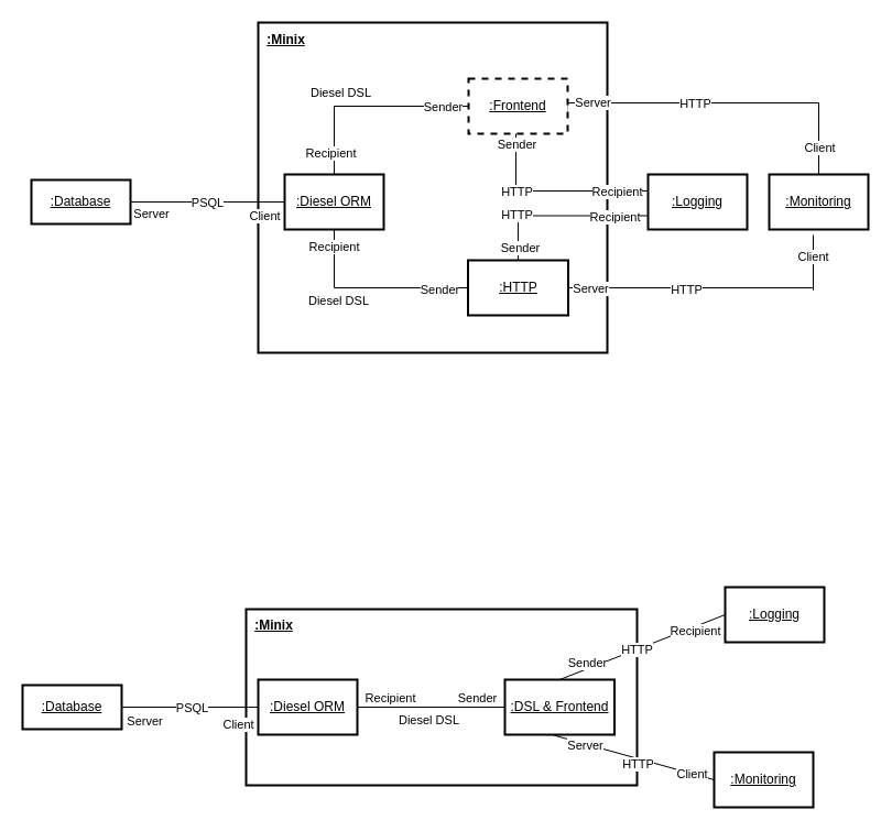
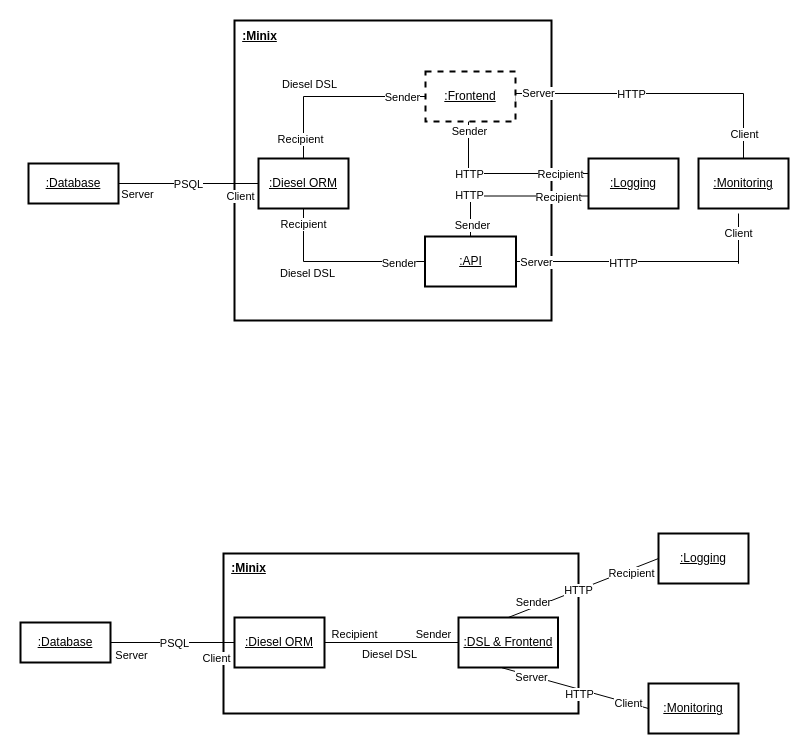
  <mxCell id="0" />
  <mxCell id="1" parent="0" />
  <mxCell id="2" value="" style="rounded=0;whiteSpace=wrap;html=1;fillColor=none;fontStyle=1;strokeWidth=2;" vertex="1" parent="1"><mxGeometry x="234" y="20" width="317" height="300" as="geometry" /></mxCell>
  <mxCell id="3" style="rounded=0;orthogonalLoop=1;jettySize=auto;html=1;endArrow=none;endFill=0;entryX=0;entryY=0.5;entryDx=0;entryDy=0;exitX=1;exitY=0.5;exitDx=0;exitDy=0;" edge="1" parent="1" source="7" target="37"><mxGeometry relative="1" as="geometry"><mxPoint x="98" y="203" as="sourcePoint" /><mxPoint x="161" y="276" as="targetPoint" /></mxGeometry></mxCell>
  <mxCell id="4" value="&lt;div&gt;Client&lt;/div&gt;" style="edgeLabel;html=1;align=center;verticalAlign=middle;resizable=0;points=[];" connectable="0" vertex="1" parent="3"><mxGeometry x="0.57" y="2" relative="1" as="geometry"><mxPoint x="11" y="14" as="offset" /></mxGeometry></mxCell>
  <mxCell id="5" value="Server" style="edgeLabel;html=1;align=center;verticalAlign=middle;resizable=0;points=[];" connectable="0" vertex="1" parent="3"><mxGeometry x="-0.661" y="1" relative="1" as="geometry"><mxPoint x="-6" y="11" as="offset" /></mxGeometry></mxCell>
  <mxCell id="6" value="PSQL" style="edgeLabel;html=1;align=center;verticalAlign=middle;resizable=0;points=[];" connectable="0" vertex="1" parent="3"><mxGeometry x="-0.183" y="-1" relative="1" as="geometry"><mxPoint x="12" y="-1" as="offset" /></mxGeometry></mxCell>
  <mxCell id="7" value="&lt;u&gt;:Database&lt;/u&gt;" style="rounded=0;whiteSpace=wrap;html=1;strokeWidth=2;" vertex="1" parent="1"><mxGeometry x="28" y="163" width="90" height="40" as="geometry" /></mxCell>
  <mxCell id="8" value="" style="rounded=0;orthogonalLoop=1;jettySize=auto;html=1;endArrow=none;endFill=0;exitX=0.5;exitY=1;exitDx=0;exitDy=0;entryX=0.002;entryY=0.326;entryDx=0;entryDy=0;edgeStyle=orthogonalEdgeStyle;entryPerimeter=0;" edge="1" parent="1" source="20" target="34"><mxGeometry x="0.001" relative="1" as="geometry"><Array as="points"><mxPoint x="468" y="173" /><mxPoint x="588" y="173" /></Array><mxPoint as="offset" /></mxGeometry></mxCell>
  <mxCell id="9" value="Sender" style="edgeLabel;html=1;align=center;verticalAlign=middle;resizable=0;points=[];" connectable="0" vertex="1" parent="8"><mxGeometry x="-0.919" y="1" relative="1" as="geometry"><mxPoint x="-1" y="4" as="offset" /></mxGeometry></mxCell>
  <mxCell id="10" value="Recipient" style="edgeLabel;html=1;align=center;verticalAlign=middle;resizable=0;points=[];" connectable="0" vertex="1" parent="8"><mxGeometry x="0.891" y="1" relative="1" as="geometry"><mxPoint x="-21" y="1" as="offset" /></mxGeometry></mxCell>
  <mxCell id="11" value="HTTP" style="edgeLabel;html=1;align=center;verticalAlign=middle;resizable=0;points=[];" connectable="0" vertex="1" parent="8"><mxGeometry x="-0.093" y="-1" relative="1" as="geometry"><mxPoint x="-26" y="-1" as="offset" /></mxGeometry></mxCell>
  <mxCell id="12" style="rounded=0;orthogonalLoop=1;jettySize=auto;html=1;endArrow=none;endFill=0;exitX=0.996;exitY=0.586;exitDx=0;exitDy=0;entryX=0.5;entryY=0;entryDx=0;entryDy=0;edgeStyle=orthogonalEdgeStyle;exitPerimeter=0;" edge="1" parent="1" source="20" target="35"><mxGeometry relative="1" as="geometry"><mxPoint x="528" y="93" as="sourcePoint" /><mxPoint x="858" y="169" as="targetPoint" /><Array as="points"><mxPoint x="514" y="93" /><mxPoint x="743" y="93" /></Array></mxGeometry></mxCell>
  <mxCell id="13" value="Server" style="edgeLabel;html=1;align=center;verticalAlign=middle;resizable=0;points=[];" connectable="0" vertex="1" parent="12"><mxGeometry x="-0.68" y="1" relative="1" as="geometry"><mxPoint x="-18" as="offset" /></mxGeometry></mxCell>
  <mxCell id="14" value="Client" style="edgeLabel;html=1;align=center;verticalAlign=middle;resizable=0;points=[];" connectable="0" vertex="1" parent="12"><mxGeometry x="0.838" relative="1" as="geometry"><mxPoint as="offset" /></mxGeometry></mxCell>
  <mxCell id="15" value="HTTP" style="edgeLabel;html=1;align=center;verticalAlign=middle;resizable=0;points=[];" connectable="0" vertex="1" parent="12"><mxGeometry x="-0.179" relative="1" as="geometry"><mxPoint as="offset" /></mxGeometry></mxCell>
  <mxCell id="16" style="edgeStyle=orthogonalEdgeStyle;rounded=0;orthogonalLoop=1;jettySize=auto;html=1;entryX=0.5;entryY=0;entryDx=0;entryDy=0;endArrow=none;endFill=0;" edge="1" parent="1" source="20" target="37"><mxGeometry relative="1" as="geometry" /></mxCell>
  <mxCell id="17" value="Sender" style="edgeLabel;html=1;align=center;verticalAlign=middle;resizable=0;points=[];" connectable="0" vertex="1" parent="16"><mxGeometry x="-0.768" relative="1" as="geometry"><mxPoint x="-3" as="offset" /></mxGeometry></mxCell>
  <mxCell id="18" value="Recipient" style="edgeLabel;html=1;align=center;verticalAlign=middle;resizable=0;points=[];" connectable="0" vertex="1" parent="16"><mxGeometry x="0.732" y="-1" relative="1" as="geometry"><mxPoint x="-3" y="5" as="offset" /></mxGeometry></mxCell>
  <mxCell id="19" value="Diesel DSL" style="edgeLabel;html=1;align=center;verticalAlign=middle;resizable=0;points=[];" connectable="0" vertex="1" parent="16"><mxGeometry x="0.286" relative="1" as="geometry"><mxPoint x="1" y="-13" as="offset" /></mxGeometry></mxCell>
  <mxCell id="20" value="&lt;u&gt;:Frontend&lt;/u&gt;" style="rounded=0;whiteSpace=wrap;html=1;strokeWidth=2;dashed=1;" vertex="1" parent="1"><mxGeometry x="425" y="71" width="90" height="50" as="geometry" /></mxCell>
  <mxCell id="21" style="rounded=0;orthogonalLoop=1;jettySize=auto;html=1;endArrow=none;endFill=0;exitX=1;exitY=0.5;exitDx=0;exitDy=0;edgeStyle=orthogonalEdgeStyle;" edge="1" parent="1" source="33"><mxGeometry relative="1" as="geometry"><mxPoint x="738" y="213" as="targetPoint" /><Array as="points"><mxPoint x="738" y="263" /><mxPoint x="738" y="209" /></Array></mxGeometry></mxCell>
  <mxCell id="22" value="Server" style="edgeLabel;html=1;align=center;verticalAlign=middle;resizable=0;points=[];" connectable="0" vertex="1" parent="21"><mxGeometry x="-0.919" relative="1" as="geometry"><mxPoint x="9" as="offset" /></mxGeometry></mxCell>
  <mxCell id="23" value="Client" style="edgeLabel;html=1;align=center;verticalAlign=middle;resizable=0;points=[];" connectable="0" vertex="1" parent="21"><mxGeometry x="0.684" relative="1" as="geometry"><mxPoint x="-1" y="-24" as="offset" /></mxGeometry></mxCell>
  <mxCell id="24" value="HTTP" style="edgeLabel;html=1;align=center;verticalAlign=middle;resizable=0;points=[];" connectable="0" vertex="1" parent="21"><mxGeometry x="-0.221" y="-1" relative="1" as="geometry"><mxPoint as="offset" /></mxGeometry></mxCell>
  <mxCell id="25" style="rounded=0;orthogonalLoop=1;jettySize=auto;html=1;endArrow=none;endFill=0;exitX=0.5;exitY=0;exitDx=0;exitDy=0;entryX=0;entryY=0.75;entryDx=0;entryDy=0;edgeStyle=orthogonalEdgeStyle;" edge="1" parent="1" source="33" target="34"><mxGeometry relative="1" as="geometry" /></mxCell>
  <mxCell id="26" value="HTTP" style="edgeLabel;html=1;align=center;verticalAlign=middle;resizable=0;points=[];" connectable="0" vertex="1" parent="25"><mxGeometry x="-0.093" y="1" relative="1" as="geometry"><mxPoint x="-33" as="offset" /></mxGeometry></mxCell>
  <mxCell id="27" value="Sender" style="edgeLabel;html=1;align=center;verticalAlign=middle;resizable=0;points=[];" connectable="0" vertex="1" parent="25"><mxGeometry x="-0.811" y="-1" relative="1" as="geometry"><mxPoint y="3" as="offset" /></mxGeometry></mxCell>
  <mxCell id="28" value="Recipient" style="edgeLabel;html=1;align=center;verticalAlign=middle;resizable=0;points=[];" connectable="0" vertex="1" parent="25"><mxGeometry x="0.518" y="-1" relative="1" as="geometry"><mxPoint x="8" as="offset" /></mxGeometry></mxCell>
  <mxCell id="29" style="edgeStyle=orthogonalEdgeStyle;rounded=0;orthogonalLoop=1;jettySize=auto;html=1;endArrow=none;endFill=0;" edge="1" parent="1" source="33" target="37"><mxGeometry relative="1" as="geometry" /></mxCell>
  <mxCell id="30" value="Recipient" style="edgeLabel;html=1;align=center;verticalAlign=middle;resizable=0;points=[];" connectable="0" vertex="1" parent="29"><mxGeometry x="0.734" y="1" relative="1" as="geometry"><mxPoint y="-8" as="offset" /></mxGeometry></mxCell>
  <mxCell id="31" value="Sender" style="edgeLabel;html=1;align=center;verticalAlign=middle;resizable=0;points=[];" connectable="0" vertex="1" parent="29"><mxGeometry x="-0.819" relative="1" as="geometry"><mxPoint x="-10" y="1" as="offset" /></mxGeometry></mxCell>
  <mxCell id="32" value="Diesel DSL" style="edgeLabel;html=1;align=center;verticalAlign=middle;resizable=0;points=[];" connectable="0" vertex="1" parent="29"><mxGeometry x="0.476" y="-1" relative="1" as="geometry"><mxPoint x="2" y="19" as="offset" /></mxGeometry></mxCell>
- <mxCell id="33" value="&lt;u&gt;:HTTP&lt;/u&gt;" style="rounded=0;whiteSpace=wrap;html=1;strokeWidth=2;" vertex="1" parent="1"><mxGeometry x="424.5" y="236" width="91" height="50" as="geometry" /></mxCell>
+ <mxCell id="33" value="&lt;u&gt;:API&lt;/u&gt;" style="rounded=0;whiteSpace=wrap;html=1;strokeWidth=2;" vertex="1" parent="1"><mxGeometry x="424.5" y="236" width="91" height="50" as="geometry" /></mxCell>
  <mxCell id="34" value="&lt;u&gt;:Logging&lt;/u&gt;" style="rounded=0;whiteSpace=wrap;html=1;strokeWidth=2;" vertex="1" parent="1"><mxGeometry x="588" y="158" width="90" height="50" as="geometry" /></mxCell>
  <mxCell id="35" value="&lt;u&gt;:Monitoring&lt;/u&gt;" style="rounded=0;whiteSpace=wrap;html=1;strokeWidth=2;" vertex="1" parent="1"><mxGeometry x="698" y="158" width="90" height="50" as="geometry" /></mxCell>
  <mxCell id="36" value="&lt;u&gt;:Minix&lt;/u&gt;" style="text;html=1;align=center;verticalAlign=middle;resizable=0;points=[];autosize=1;strokeColor=none;fillColor=none;fontStyle=1" vertex="1" parent="1"><mxGeometry x="234" y="21" width="50" height="30" as="geometry" /></mxCell>
  <mxCell id="37" value="&lt;u&gt;:Diesel ORM&lt;br&gt;&lt;/u&gt;" style="rounded=0;whiteSpace=wrap;html=1;strokeWidth=2;" vertex="1" parent="1"><mxGeometry x="258" y="158" width="90" height="50" as="geometry" /></mxCell>
  <mxCell id="38" value="" style="rounded=0;whiteSpace=wrap;html=1;fillColor=none;fontStyle=1;strokeWidth=2;" vertex="1" parent="1"><mxGeometry x="223" y="553" width="355" height="160" as="geometry" /></mxCell>
  <mxCell id="39" style="rounded=0;orthogonalLoop=1;jettySize=auto;html=1;endArrow=none;endFill=0;entryX=0;entryY=0.5;entryDx=0;entryDy=0;exitX=1;exitY=0.5;exitDx=0;exitDy=0;" edge="1" parent="1" source="43" target="60"><mxGeometry relative="1" as="geometry"><mxPoint x="87" y="671" as="sourcePoint" /><mxPoint x="150" y="744" as="targetPoint" /></mxGeometry></mxCell>
  <mxCell id="40" value="&lt;div&gt;Client&lt;/div&gt;" style="edgeLabel;html=1;align=center;verticalAlign=middle;resizable=0;points=[];" connectable="0" vertex="1" parent="39"><mxGeometry x="0.57" y="2" relative="1" as="geometry"><mxPoint x="8" y="17" as="offset" /></mxGeometry></mxCell>
  <mxCell id="41" value="Server" style="edgeLabel;html=1;align=center;verticalAlign=middle;resizable=0;points=[];" connectable="0" vertex="1" parent="39"><mxGeometry x="-0.661" y="1" relative="1" as="geometry"><mxPoint x="-1" y="13" as="offset" /></mxGeometry></mxCell>
  <mxCell id="42" value="PSQL" style="edgeLabel;html=1;align=center;verticalAlign=middle;resizable=0;points=[];" connectable="0" vertex="1" parent="39"><mxGeometry x="-0.183" y="-1" relative="1" as="geometry"><mxPoint x="12" y="-1" as="offset" /></mxGeometry></mxCell>
  <mxCell id="43" value="&lt;u&gt;:Database&lt;/u&gt;" style="rounded=0;whiteSpace=wrap;html=1;strokeWidth=2;" vertex="1" parent="1"><mxGeometry x="20" y="622" width="90" height="40" as="geometry" /></mxCell>
  <mxCell id="44" style="rounded=0;orthogonalLoop=1;jettySize=auto;html=1;endArrow=none;endFill=0;exitX=0.437;exitY=1.005;exitDx=0;exitDy=0;entryX=0;entryY=0.5;entryDx=0;entryDy=0;exitPerimeter=0;" edge="1" parent="1" source="56" target="58"><mxGeometry relative="1" as="geometry"><mxPoint x="727" y="681" as="targetPoint" /></mxGeometry></mxCell>
  <mxCell id="45" value="Server" style="edgeLabel;html=1;align=center;verticalAlign=middle;resizable=0;points=[];" connectable="0" vertex="1" parent="44"><mxGeometry x="-0.919" relative="1" as="geometry"><mxPoint x="23" y="8" as="offset" /></mxGeometry></mxCell>
  <mxCell id="46" value="Client" style="edgeLabel;html=1;align=center;verticalAlign=middle;resizable=0;points=[];" connectable="0" vertex="1" parent="44"><mxGeometry x="0.684" relative="1" as="geometry"><mxPoint x="3" y="1" as="offset" /></mxGeometry></mxCell>
  <mxCell id="47" value="HTTP" style="edgeLabel;html=1;align=center;verticalAlign=middle;resizable=0;points=[];" connectable="0" vertex="1" parent="44"><mxGeometry x="-0.221" y="-1" relative="1" as="geometry"><mxPoint x="20" y="9" as="offset" /></mxGeometry></mxCell>
  <mxCell id="48" style="rounded=0;orthogonalLoop=1;jettySize=auto;html=1;endArrow=none;endFill=0;exitX=0.5;exitY=0;exitDx=0;exitDy=0;entryX=0;entryY=0.5;entryDx=0;entryDy=0;" edge="1" parent="1" source="56" target="57"><mxGeometry relative="1" as="geometry" /></mxCell>
  <mxCell id="49" value="HTTP" style="edgeLabel;html=1;align=center;verticalAlign=middle;resizable=0;points=[];" connectable="0" vertex="1" parent="48"><mxGeometry x="-0.093" y="1" relative="1" as="geometry"><mxPoint x="2" as="offset" /></mxGeometry></mxCell>
  <mxCell id="50" value="Sender" style="edgeLabel;html=1;align=center;verticalAlign=middle;resizable=0;points=[];" connectable="0" vertex="1" parent="48"><mxGeometry x="-0.811" y="-1" relative="1" as="geometry"><mxPoint x="10" y="-11" as="offset" /></mxGeometry></mxCell>
  <mxCell id="51" value="Recipient" style="edgeLabel;html=1;align=center;verticalAlign=middle;resizable=0;points=[];" connectable="0" vertex="1" parent="48"><mxGeometry x="0.518" y="-1" relative="1" as="geometry"><mxPoint x="8" as="offset" /></mxGeometry></mxCell>
  <mxCell id="52" style="edgeStyle=orthogonalEdgeStyle;rounded=0;orthogonalLoop=1;jettySize=auto;html=1;endArrow=none;endFill=0;" edge="1" parent="1" source="56" target="60"><mxGeometry relative="1" as="geometry" /></mxCell>
  <mxCell id="53" value="Recipient" style="edgeLabel;html=1;align=center;verticalAlign=middle;resizable=0;points=[];" connectable="0" vertex="1" parent="52"><mxGeometry x="0.734" y="1" relative="1" as="geometry"><mxPoint x="11" y="-10" as="offset" /></mxGeometry></mxCell>
  <mxCell id="54" value="Sender" style="edgeLabel;html=1;align=center;verticalAlign=middle;resizable=0;points=[];" connectable="0" vertex="1" parent="52"><mxGeometry x="-0.819" relative="1" as="geometry"><mxPoint x="-14" y="-9" as="offset" /></mxGeometry></mxCell>
  <mxCell id="55" value="Diesel DSL" style="edgeLabel;html=1;align=center;verticalAlign=middle;resizable=0;points=[];" connectable="0" vertex="1" parent="52"><mxGeometry x="0.476" y="-1" relative="1" as="geometry"><mxPoint x="29" y="12" as="offset" /></mxGeometry></mxCell>
  <mxCell id="56" value="&lt;u&gt;:DSL &amp;amp; Frontend&lt;/u&gt;" style="rounded=0;whiteSpace=wrap;html=1;strokeWidth=2;" vertex="1" parent="1"><mxGeometry x="458" y="617" width="99.5" height="50" as="geometry" /></mxCell>
  <mxCell id="57" value="&lt;u&gt;:Logging&lt;/u&gt;" style="rounded=0;whiteSpace=wrap;html=1;strokeWidth=2;" vertex="1" parent="1"><mxGeometry x="658" y="533" width="90" height="50" as="geometry" /></mxCell>
  <mxCell id="58" value="&lt;u&gt;:Monitoring&lt;/u&gt;" style="rounded=0;whiteSpace=wrap;html=1;strokeWidth=2;" vertex="1" parent="1"><mxGeometry x="648" y="683" width="90" height="50" as="geometry" /></mxCell>
  <mxCell id="59" value="&lt;u&gt;:Minix&lt;/u&gt;" style="text;html=1;align=center;verticalAlign=middle;resizable=0;points=[];autosize=1;strokeColor=none;fillColor=none;fontStyle=1" vertex="1" parent="1"><mxGeometry x="223" y="553" width="50" height="30" as="geometry" /></mxCell>
  <mxCell id="60" value="&lt;u&gt;:Diesel ORM&lt;br&gt;&lt;/u&gt;" style="rounded=0;whiteSpace=wrap;html=1;strokeWidth=2;" vertex="1" parent="1"><mxGeometry x="234" y="617" width="90" height="50" as="geometry" /></mxCell>
